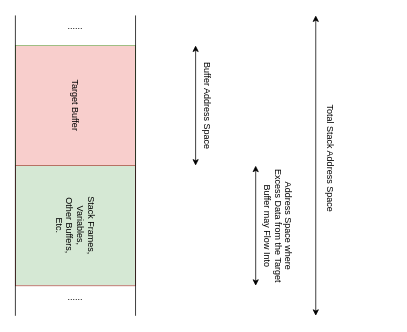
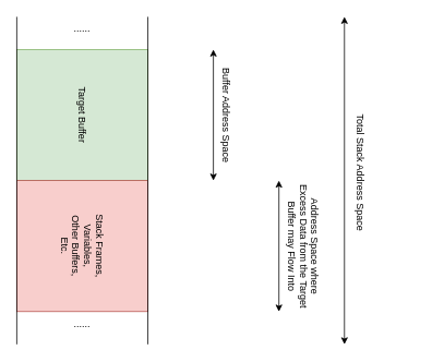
  <mxCell id="0" />
  <mxCell id="1" parent="0" />
  <mxCell id="2" value="" style="endArrow=classic;startArrow=classic;html=1;rounded=0;" edge="1" parent="1"><mxGeometry width="50" height="50" relative="1" as="geometry"><mxPoint x="260" y="220" as="sourcePoint" /><mxPoint x="260" y="60" as="targetPoint" /></mxGeometry></mxCell>
  <mxCell id="3" value="" style="endArrow=classic;startArrow=classic;html=1;rounded=0;" edge="1" parent="1"><mxGeometry width="50" height="50" relative="1" as="geometry"><mxPoint x="420" y="420" as="sourcePoint" /><mxPoint x="420" y="20" as="targetPoint" /></mxGeometry></mxCell>
- <mxCell id="4" value="Target Buffer" style="whiteSpace=wrap;html=1;aspect=fixed;fillColor=#f8cecc;strokeColor=#82b366;rotation=90;" vertex="1" parent="1"><mxGeometry x="20" y="60" width="160" height="160" as="geometry" /></mxCell>
- <mxCell id="5" value="&lt;div&gt;Stack Frames,&lt;/div&gt;&lt;div&gt;Variables,&lt;/div&gt;&lt;div&gt;Other Buffers,&lt;/div&gt;&lt;div&gt;Etc.&lt;br&gt;&lt;/div&gt;" style="whiteSpace=wrap;html=1;aspect=fixed;fillColor=#d5e8d4;strokeColor=#b85450;rotation=90;" vertex="1" parent="1"><mxGeometry x="20" y="220" width="160" height="160" as="geometry" /></mxCell>
+ <mxCell id="4" value="Target Buffer" style="whiteSpace=wrap;html=1;aspect=fixed;fillColor=#d5e8d4;strokeColor=#82b366;rotation=90;" vertex="1" parent="1"><mxGeometry x="20" y="60" width="160" height="160" as="geometry" /></mxCell>
+ <mxCell id="5" value="&lt;div&gt;Stack Frames,&lt;/div&gt;&lt;div&gt;Variables,&lt;/div&gt;&lt;div&gt;Other Buffers,&lt;/div&gt;&lt;div&gt;Etc.&lt;br&gt;&lt;/div&gt;" style="whiteSpace=wrap;html=1;aspect=fixed;fillColor=#f8cecc;strokeColor=#b85450;rotation=90;" vertex="1" parent="1"><mxGeometry x="20" y="220" width="160" height="160" as="geometry" /></mxCell>
  <mxCell id="6" value="" style="endArrow=classic;startArrow=classic;html=1;rounded=0;" edge="1" parent="1"><mxGeometry width="50" height="50" relative="1" as="geometry"><mxPoint x="340" y="380" as="sourcePoint" /><mxPoint x="340" y="220" as="targetPoint" /></mxGeometry></mxCell>
  <mxCell id="7" value="&lt;div&gt;Buffer Address Space&lt;/div&gt;" style="text;html=1;align=center;verticalAlign=middle;resizable=0;points=[];autosize=1;strokeColor=none;fillColor=none;rotation=90;" vertex="1" parent="1"><mxGeometry x="210" y="130" width="130" height="20" as="geometry" /></mxCell>
  <mxCell id="8" value="&lt;div&gt;Address Space where&lt;/div&gt;&lt;div&gt;Excess Data from the Target&lt;/div&gt;&lt;div&gt;Buffer may Flow Into&lt;br&gt;&lt;/div&gt;" style="text;html=1;align=center;verticalAlign=middle;resizable=0;points=[];autosize=1;strokeColor=none;fillColor=none;rotation=90;" vertex="1" parent="1"><mxGeometry x="285" y="275" width="170" height="50" as="geometry" /></mxCell>
  <mxCell id="9" value="" style="endArrow=none;html=1;rounded=0;" edge="1" parent="1"><mxGeometry width="50" height="50" relative="1" as="geometry"><mxPoint x="20" y="420" as="sourcePoint" /><mxPoint x="20" y="20" as="targetPoint" /></mxGeometry></mxCell>
  <mxCell id="10" value="" style="endArrow=none;html=1;rounded=0;" edge="1" parent="1"><mxGeometry width="50" height="50" relative="1" as="geometry"><mxPoint x="180" y="20" as="sourcePoint" /><mxPoint x="180" y="420" as="targetPoint" /></mxGeometry></mxCell>
  <mxCell id="11" value="&lt;div&gt;......&lt;/div&gt;" style="text;html=1;strokeColor=none;fillColor=none;align=center;verticalAlign=middle;whiteSpace=wrap;rounded=0;" vertex="1" parent="1"><mxGeometry x="70" y="20" width="60" height="30" as="geometry" /></mxCell>
  <mxCell id="12" value="&lt;div&gt;......&lt;/div&gt;" style="text;html=1;strokeColor=none;fillColor=none;align=center;verticalAlign=middle;whiteSpace=wrap;rounded=0;" vertex="1" parent="1"><mxGeometry x="70" y="380" width="60" height="30" as="geometry" /></mxCell>
  <mxCell id="13" value="&lt;div&gt;Total Stack Address Space&lt;/div&gt;" style="text;html=1;align=center;verticalAlign=middle;resizable=0;points=[];autosize=1;strokeColor=none;fillColor=none;rotation=90;" vertex="1" parent="1"><mxGeometry x="360" y="200" width="160" height="20" as="geometry" /></mxCell>
